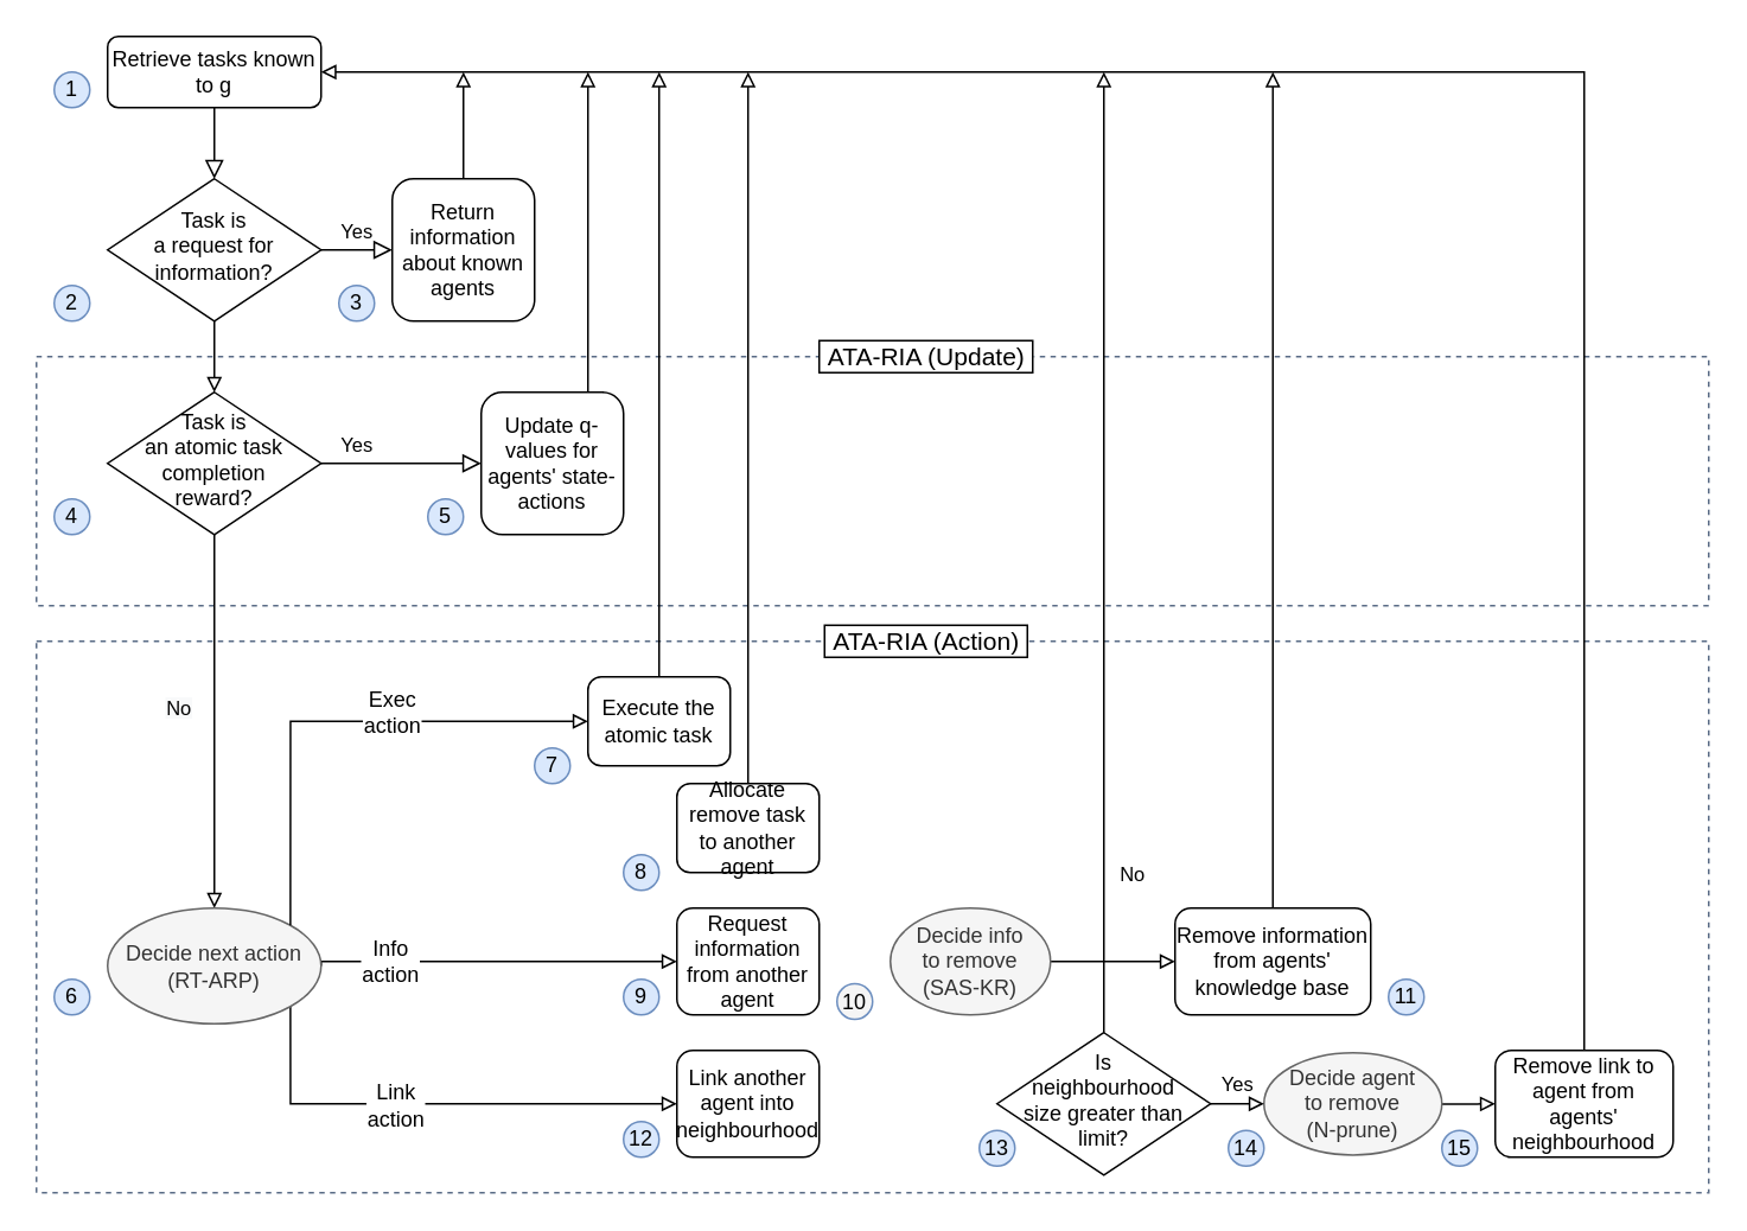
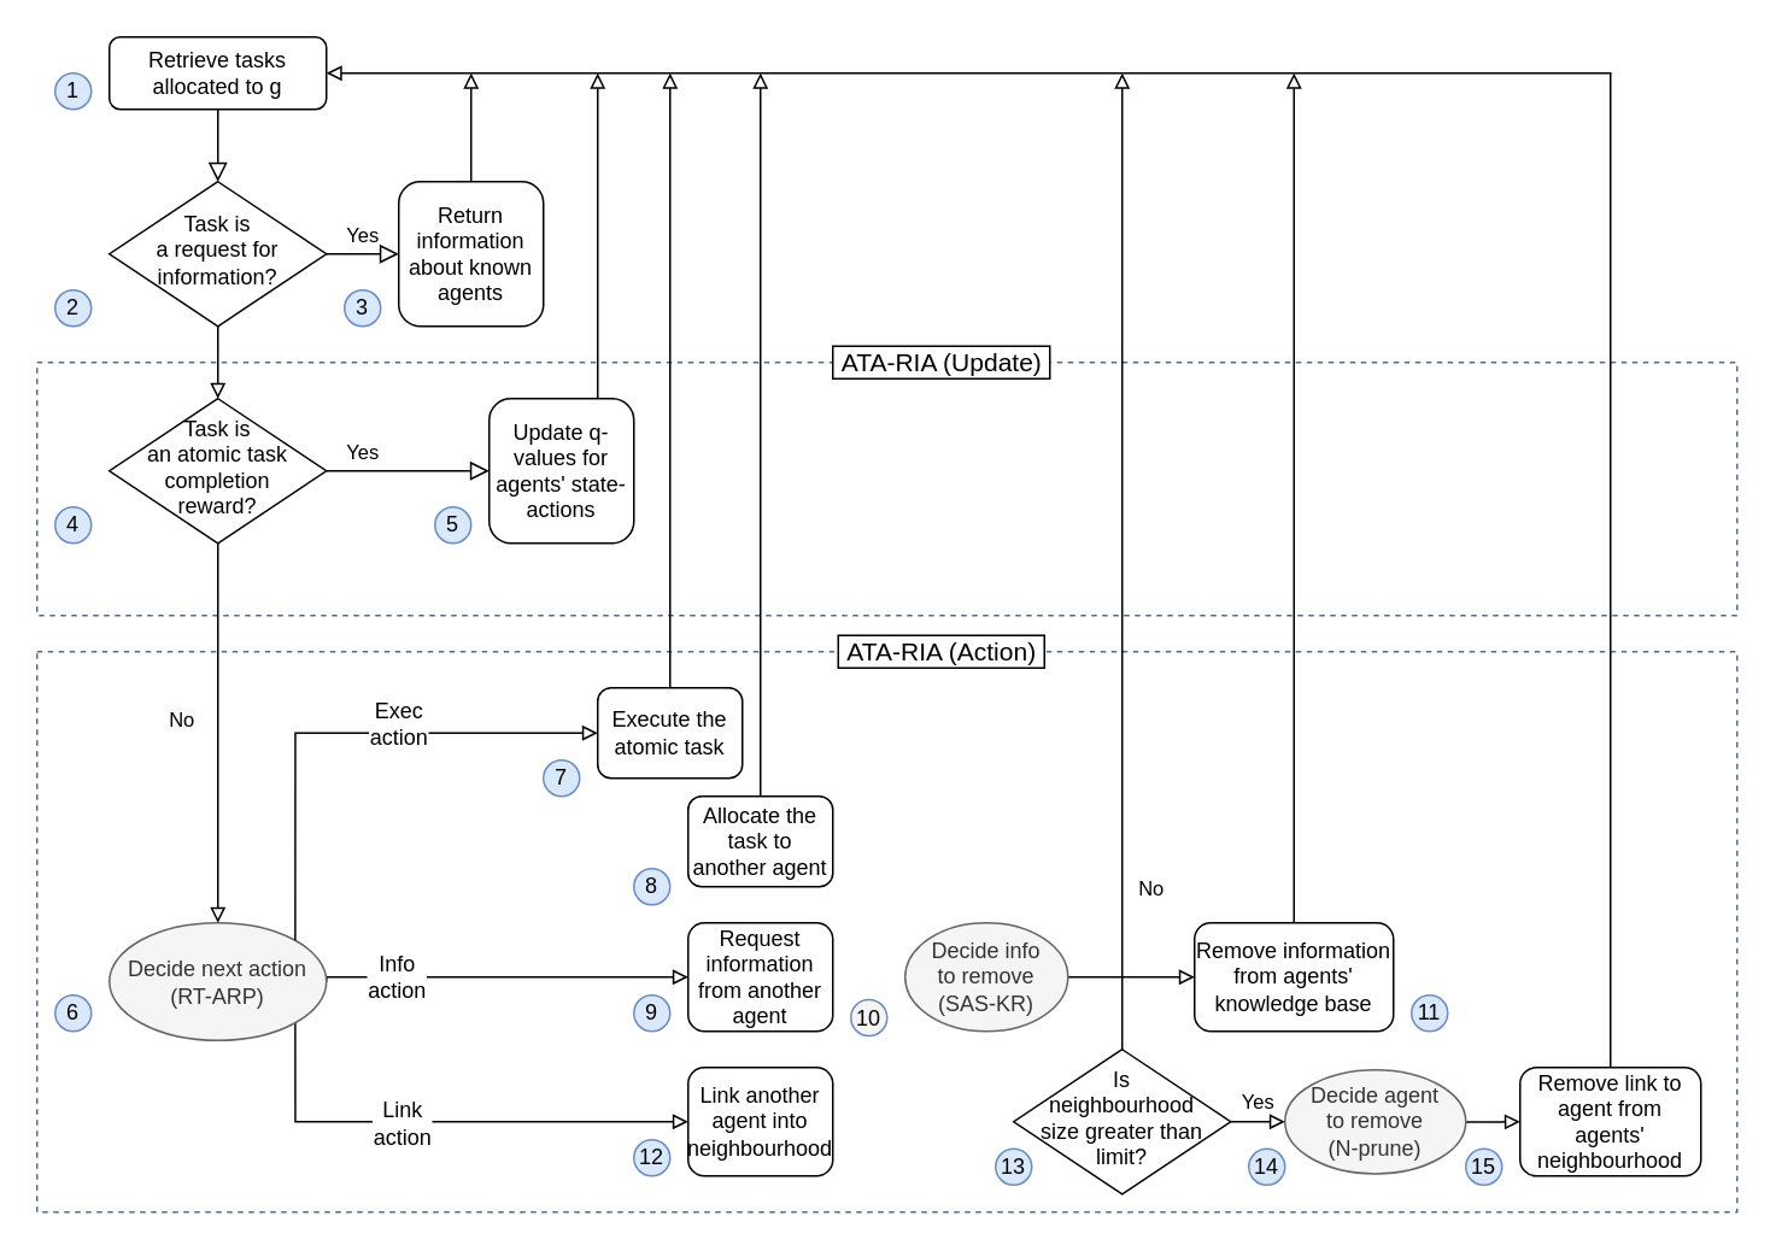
  <mxCell id="0" />
  <mxCell id="1" parent="0" />
  <mxCell id="2" value="" style="fillColor=none;strokeColor=#5A6C86;dashed=1;verticalAlign=bottom;fontStyle=0;fontColor=#000000;align=left;labelPosition=right;verticalLabelPosition=top;spacingLeft=-98;spacingBottom=-21;labelBackgroundColor=#ffffff;" vertex="1" parent="1"><mxGeometry x="20" y="360" width="940" height="310" as="geometry" /></mxCell>
  <mxCell id="3" value="" style="fillColor=none;strokeColor=#5A6C86;dashed=1;verticalAlign=bottom;fontStyle=1;fontColor=#000000;align=center;labelPosition=center;verticalLabelPosition=top;spacingLeft=-99;spacingTop=0;spacingBottom=-21;" vertex="1" parent="1"><mxGeometry x="20" y="200" width="940" height="140" as="geometry" /></mxCell>
  <mxCell id="4" value="" style="rounded=0;html=1;jettySize=auto;orthogonalLoop=1;fontSize=11;endArrow=block;endFill=0;endSize=8;strokeWidth=1;shadow=0;labelBackgroundColor=none;edgeStyle=orthogonalEdgeStyle;fontStyle=0;entryX=0.5;entryY=0;entryDx=0;entryDy=0;" parent="1" source="5" target="9" edge="1"><mxGeometry x="-0.2" y="-20" relative="1" as="geometry"><mxPoint as="offset" /><mxPoint x="120" y="110" as="targetPoint" /></mxGeometry></mxCell>
- <mxCell id="5" value="Retrieve tasks known to g" style="rounded=1;whiteSpace=wrap;html=1;fontSize=12;glass=0;strokeWidth=1;shadow=0;fontStyle=0" parent="1" vertex="1"><mxGeometry x="60" y="20" width="120" height="40" as="geometry" /></mxCell>
+ <mxCell id="5" value="Retrieve tasks allocated to g" style="rounded=1;whiteSpace=wrap;html=1;fontSize=12;glass=0;strokeWidth=1;shadow=0;fontStyle=0" parent="1" vertex="1"><mxGeometry x="60" y="20" width="120" height="40" as="geometry" /></mxCell>
  <mxCell id="6" value="Yes" style="edgeStyle=orthogonalEdgeStyle;rounded=0;html=1;jettySize=auto;orthogonalLoop=1;fontSize=11;endArrow=block;endFill=0;endSize=8;strokeWidth=1;shadow=0;labelBackgroundColor=none;fontStyle=0" parent="1" source="9" target="26" edge="1"><mxGeometry y="10" relative="1" as="geometry"><mxPoint as="offset" /></mxGeometry></mxCell>
  <mxCell id="7" value="&#10;&#10;&lt;span style=&quot;color: rgb(0, 0, 0); font-family: helvetica; font-size: 11px; font-style: normal; letter-spacing: normal; text-align: center; text-indent: 0px; text-transform: none; word-spacing: 0px; background-color: rgb(248, 249, 250); display: inline; float: none;&quot;&gt;No&lt;/span&gt;&#10;&#10;" style="edgeStyle=orthogonalEdgeStyle;rounded=0;orthogonalLoop=1;jettySize=auto;html=1;exitX=0.5;exitY=1;exitDx=0;exitDy=0;entryX=0.5;entryY=0;entryDx=0;entryDy=0;endArrow=block;endFill=0;fontStyle=0" parent="1" source="49" target="21" edge="1"><mxGeometry x="-0.067" y="-20" relative="1" as="geometry"><mxPoint as="offset" /><mxPoint x="120" y="370" as="sourcePoint" /></mxGeometry></mxCell>
  <mxCell id="8" style="edgeStyle=orthogonalEdgeStyle;rounded=0;orthogonalLoop=1;jettySize=auto;html=1;entryX=0.5;entryY=0;entryDx=0;entryDy=0;endArrow=block;endFill=0;fontSize=12;" edge="1" parent="1" source="9" target="49"><mxGeometry relative="1" as="geometry" /></mxCell>
  <mxCell id="9" value="&lt;font face=&quot;sans-serif&quot;&gt;Task is &lt;br&gt;a request for information?&lt;/font&gt;" style="rhombus;whiteSpace=wrap;html=1;shadow=0;fontFamily=Helvetica;fontSize=12;align=center;strokeWidth=1;spacing=6;spacingTop=-4;fontStyle=0" parent="1" vertex="1"><mxGeometry x="60" y="100" width="120" height="80" as="geometry" /></mxCell>
  <mxCell id="10" style="edgeStyle=orthogonalEdgeStyle;rounded=0;orthogonalLoop=1;jettySize=auto;html=1;exitX=0.5;exitY=0;exitDx=0;exitDy=0;endArrow=block;endFill=0;" parent="1" source="11" edge="1"><mxGeometry relative="1" as="geometry"><mxPoint x="420" y="40" as="targetPoint" /></mxGeometry></mxCell>
- <mxCell id="11" value="Allocate remove task to another agent" style="rounded=1;whiteSpace=wrap;html=1;fontSize=12;glass=0;strokeWidth=1;shadow=0;fontStyle=0" parent="1" vertex="1"><mxGeometry x="380" y="440" width="80" height="50" as="geometry" /></mxCell>
+ <mxCell id="11" value="Allocate the task to another agent" style="rounded=1;whiteSpace=wrap;html=1;fontSize=12;glass=0;strokeWidth=1;shadow=0;fontStyle=0" parent="1" vertex="1"><mxGeometry x="380" y="440" width="80" height="50" as="geometry" /></mxCell>
  <mxCell id="12" value="Request information from another agent" style="rounded=1;whiteSpace=wrap;html=1;fontSize=12;glass=0;strokeWidth=1;shadow=0;fontStyle=0" parent="1" vertex="1"><mxGeometry x="380" y="510" width="80" height="60" as="geometry" /></mxCell>
  <mxCell id="13" value="Link another agent into neighbourhood" style="rounded=1;whiteSpace=wrap;html=1;fontSize=12;glass=0;strokeWidth=1;shadow=0;fontStyle=0" parent="1" vertex="1"><mxGeometry x="380" y="590" width="80" height="60" as="geometry" /></mxCell>
  <mxCell id="14" style="edgeStyle=orthogonalEdgeStyle;rounded=0;orthogonalLoop=1;jettySize=auto;html=1;exitX=0.5;exitY=0;exitDx=0;exitDy=0;endArrow=block;endFill=0;" parent="1" source="15" edge="1"><mxGeometry relative="1" as="geometry"><mxPoint x="715" y="40" as="targetPoint" /></mxGeometry></mxCell>
  <mxCell id="15" value="Remove information from agents' knowledge base" style="rounded=1;whiteSpace=wrap;html=1;fontSize=12;glass=0;strokeWidth=1;shadow=0;fontStyle=0" parent="1" vertex="1"><mxGeometry x="660" y="510" width="110" height="60" as="geometry" /></mxCell>
  <mxCell id="16" style="edgeStyle=orthogonalEdgeStyle;rounded=0;orthogonalLoop=1;jettySize=auto;html=1;entryX=1;entryY=0.5;entryDx=0;entryDy=0;exitX=0.5;exitY=0;exitDx=0;exitDy=0;endArrow=block;endFill=0;fontStyle=0" parent="1" source="17" target="5" edge="1"><mxGeometry relative="1" as="geometry"><Array as="points"><mxPoint x="890" y="40" /></Array></mxGeometry></mxCell>
  <mxCell id="17" value="Remove link to agent from agents' neighbourhood" style="rounded=1;whiteSpace=wrap;html=1;fontSize=12;glass=0;strokeWidth=1;shadow=0;fontStyle=0" parent="1" vertex="1"><mxGeometry x="840" y="590" width="100" height="60" as="geometry" /></mxCell>
  <mxCell id="18" style="edgeStyle=orthogonalEdgeStyle;rounded=0;orthogonalLoop=1;jettySize=auto;html=1;exitX=1;exitY=1;exitDx=0;exitDy=0;entryX=0;entryY=0.5;entryDx=0;entryDy=0;endArrow=block;endFill=0;fontStyle=0" parent="1" source="21" target="13" edge="1"><mxGeometry relative="1" as="geometry"><Array as="points"><mxPoint x="163" y="620" /></Array></mxGeometry></mxCell>
  <mxCell id="19" value="Link&lt;br style=&quot;font-size: 12px;&quot;&gt;action" style="edgeLabel;html=1;align=center;verticalAlign=middle;resizable=0;points=[];fontSize=12;fontStyle=0" parent="18" vertex="1" connectable="0"><mxGeometry x="-0.191" y="18" relative="1" as="geometry"><mxPoint x="3.4" y="18" as="offset" /></mxGeometry></mxCell>
  <mxCell id="20" value="Info&lt;br style=&quot;font-size: 12px;&quot;&gt;action" style="edgeStyle=orthogonalEdgeStyle;rounded=0;orthogonalLoop=1;jettySize=auto;html=1;exitX=1;exitY=0.5;exitDx=0;exitDy=0;entryX=0;entryY=0.5;entryDx=0;entryDy=0;endArrow=block;endFill=0;fontStyle=0;fontSize=12;" parent="1" source="21" target="12" edge="1"><mxGeometry x="-0.6" relative="1" as="geometry"><mxPoint x="310" y="552.5" as="sourcePoint" /><mxPoint as="offset" /><Array as="points"><mxPoint x="180" y="540" /></Array></mxGeometry></mxCell>
  <mxCell id="21" value="Decide next action (RT-ARP)" style="ellipse;whiteSpace=wrap;html=1;fillColor=#f5f5f5;strokeColor=#666666;fontColor=#333333;fontStyle=0" parent="1" vertex="1"><mxGeometry x="60" y="510" width="120" height="65" as="geometry" /></mxCell>
  <mxCell id="22" style="edgeStyle=orthogonalEdgeStyle;rounded=0;orthogonalLoop=1;jettySize=auto;html=1;exitX=1;exitY=0.5;exitDx=0;exitDy=0;entryX=0;entryY=0.5;entryDx=0;entryDy=0;endArrow=block;endFill=0;fontStyle=0" parent="1" source="27" target="15" edge="1"><mxGeometry relative="1" as="geometry" /></mxCell>
  <mxCell id="23" style="edgeStyle=orthogonalEdgeStyle;rounded=0;orthogonalLoop=1;jettySize=auto;html=1;entryX=0;entryY=0.5;entryDx=0;entryDy=0;endArrow=block;endFill=0;fontStyle=0" parent="1" source="24" target="17" edge="1"><mxGeometry relative="1" as="geometry" /></mxCell>
  <mxCell id="24" value="Decide agent&lt;br&gt;to remove&lt;br&gt;(N-prune)" style="ellipse;whiteSpace=wrap;html=1;fillColor=#f5f5f5;strokeColor=#666666;fontColor=#333333;fontStyle=0" parent="1" vertex="1"><mxGeometry x="710" y="591.25" width="100" height="57.5" as="geometry" /></mxCell>
  <mxCell id="25" style="edgeStyle=orthogonalEdgeStyle;rounded=0;orthogonalLoop=1;jettySize=auto;html=1;exitX=0.5;exitY=0;exitDx=0;exitDy=0;endArrow=block;endFill=0;" parent="1" source="26" edge="1"><mxGeometry relative="1" as="geometry"><mxPoint x="260" y="40" as="targetPoint" /></mxGeometry></mxCell>
  <mxCell id="26" value="Return information&lt;br&gt;about known agents" style="rounded=1;whiteSpace=wrap;html=1;fontSize=12;glass=0;strokeWidth=1;shadow=0;fontStyle=0" parent="1" vertex="1"><mxGeometry x="220" y="100" width="80" height="80" as="geometry" /></mxCell>
  <mxCell id="27" value="Decide info&lt;br&gt;to remove&lt;br&gt;(SAS-KR)" style="ellipse;whiteSpace=wrap;html=1;fillColor=#f5f5f5;strokeColor=#666666;fontColor=#333333;fontStyle=0" parent="1" vertex="1"><mxGeometry x="500" y="510" width="90" height="60" as="geometry" /></mxCell>
  <mxCell id="28" value="Yes" style="edgeStyle=orthogonalEdgeStyle;rounded=0;orthogonalLoop=1;jettySize=auto;html=1;entryX=0;entryY=0.5;entryDx=0;entryDy=0;endArrow=block;endFill=0;fontStyle=0" parent="1" source="31" target="24" edge="1"><mxGeometry y="-12" relative="1" as="geometry"><mxPoint y="1" as="offset" /></mxGeometry></mxCell>
  <mxCell id="29" style="edgeStyle=orthogonalEdgeStyle;rounded=0;orthogonalLoop=1;jettySize=auto;html=1;exitX=0.5;exitY=0;exitDx=0;exitDy=0;endArrow=block;endFill=0;fontSize=12;fontStyle=0" parent="1" source="31" edge="1"><mxGeometry relative="1" as="geometry"><mxPoint x="620" y="40" as="targetPoint" /></mxGeometry></mxCell>
  <mxCell id="30" value="No" style="edgeLabel;html=1;align=center;verticalAlign=middle;resizable=0;points=[];fontSize=11;fontStyle=0" parent="29" vertex="1" connectable="0"><mxGeometry x="0.198" y="3" relative="1" as="geometry"><mxPoint x="18" y="234" as="offset" /></mxGeometry></mxCell>
  <mxCell id="31" value="&lt;font face=&quot;sans-serif&quot;&gt;Is &lt;br&gt;neighbourhood &lt;br&gt;size greater than limit?&lt;/font&gt;" style="rhombus;whiteSpace=wrap;html=1;shadow=0;fontFamily=Helvetica;fontSize=12;align=center;strokeWidth=1;spacing=6;spacingTop=-4;fontStyle=0" parent="1" vertex="1"><mxGeometry x="560" y="580" width="120" height="80" as="geometry" /></mxCell>
  <mxCell id="32" style="edgeStyle=orthogonalEdgeStyle;rounded=0;orthogonalLoop=1;jettySize=auto;html=1;endArrow=block;endFill=0;fontSize=12;" edge="1" parent="1" source="33"><mxGeometry relative="1" as="geometry"><mxPoint x="370" y="40" as="targetPoint" /></mxGeometry></mxCell>
  <mxCell id="33" value="Execute the atomic task" style="rounded=1;whiteSpace=wrap;html=1;fontSize=12;glass=0;strokeWidth=1;shadow=0;fontStyle=0" parent="1" vertex="1"><mxGeometry x="330" y="380" width="80" height="50" as="geometry" /></mxCell>
  <mxCell id="34" value="Exec&lt;br style=&quot;font-size: 12px;&quot;&gt;action" style="edgeStyle=orthogonalEdgeStyle;rounded=0;orthogonalLoop=1;jettySize=auto;html=1;exitX=1;exitY=0;exitDx=0;exitDy=0;entryX=0;entryY=0.5;entryDx=0;entryDy=0;endArrow=block;endFill=0;fontSize=12;fontStyle=0" parent="1" source="21" target="33" edge="1"><mxGeometry x="-0.186" y="-57" relative="1" as="geometry"><Array as="points"><mxPoint x="163" y="405" /></Array><mxPoint x="57" y="-62" as="offset" /><mxPoint x="162.754" y="492.198" as="sourcePoint" /></mxGeometry></mxCell>
  <mxCell id="35" value="1" style="ellipse;whiteSpace=wrap;html=1;aspect=fixed;fillColor=#dae8fc;strokeColor=#6c8ebf;" parent="1" vertex="1"><mxGeometry x="30" y="40" width="20" height="20" as="geometry" /></mxCell>
  <mxCell id="36" value="2" style="ellipse;whiteSpace=wrap;html=1;aspect=fixed;fillColor=#dae8fc;strokeColor=#6c8ebf;" parent="1" vertex="1"><mxGeometry x="30" y="160" width="20" height="20" as="geometry" /></mxCell>
  <mxCell id="37" value="3" style="ellipse;whiteSpace=wrap;html=1;aspect=fixed;fillColor=#dae8fc;strokeColor=#6c8ebf;" parent="1" vertex="1"><mxGeometry x="190" y="160" width="20" height="20" as="geometry" /></mxCell>
  <mxCell id="38" value="6" style="ellipse;whiteSpace=wrap;html=1;aspect=fixed;fillColor=#dae8fc;strokeColor=#6c8ebf;" parent="1" vertex="1"><mxGeometry x="30" y="550" width="20" height="20" as="geometry" /></mxCell>
  <mxCell id="39" value="7" style="ellipse;whiteSpace=wrap;html=1;aspect=fixed;fillColor=#dae8fc;strokeColor=#6c8ebf;" parent="1" vertex="1"><mxGeometry x="300" y="420" width="20" height="20" as="geometry" /></mxCell>
  <mxCell id="40" value="8" style="ellipse;whiteSpace=wrap;html=1;aspect=fixed;fillColor=#dae8fc;strokeColor=#6c8ebf;" parent="1" vertex="1"><mxGeometry x="350" y="480" width="20" height="20" as="geometry" /></mxCell>
  <mxCell id="41" value="9" style="ellipse;whiteSpace=wrap;html=1;aspect=fixed;fillColor=#dae8fc;strokeColor=#6c8ebf;" parent="1" vertex="1"><mxGeometry x="350" y="550" width="20" height="20" as="geometry" /></mxCell>
  <mxCell id="42" value="12" style="ellipse;whiteSpace=wrap;html=1;aspect=fixed;fillColor=#dae8fc;strokeColor=#6c8ebf;" parent="1" vertex="1"><mxGeometry x="350" y="630" width="20" height="20" as="geometry" /></mxCell>
  <mxCell id="43" value="10" style="ellipse;whiteSpace=wrap;html=1;aspect=fixed;fillColor=#f5f5f5;strokeColor=#6c8ebf;" parent="1" vertex="1"><mxGeometry x="470" y="552.5" width="20" height="20" as="geometry" /></mxCell>
  <mxCell id="44" value="13" style="ellipse;whiteSpace=wrap;html=1;aspect=fixed;fillColor=#dae8fc;strokeColor=#6c8ebf;" parent="1" vertex="1"><mxGeometry x="550" y="635" width="20" height="20" as="geometry" /></mxCell>
  <mxCell id="45" value="11" style="ellipse;whiteSpace=wrap;html=1;aspect=fixed;fillColor=#dae8fc;strokeColor=#6c8ebf;" parent="1" vertex="1"><mxGeometry x="780" y="550" width="20" height="20" as="geometry" /></mxCell>
  <mxCell id="46" value="15" style="ellipse;whiteSpace=wrap;html=1;aspect=fixed;fillColor=#dae8fc;strokeColor=#6c8ebf;" parent="1" vertex="1"><mxGeometry x="810" y="635" width="20" height="20" as="geometry" /></mxCell>
  <mxCell id="47" value="14" style="ellipse;whiteSpace=wrap;html=1;aspect=fixed;fillColor=#dae8fc;strokeColor=#6c8ebf;" parent="1" vertex="1"><mxGeometry x="690" y="635" width="20" height="20" as="geometry" /></mxCell>
  <mxCell id="48" value="Yes" style="edgeStyle=orthogonalEdgeStyle;rounded=0;html=1;jettySize=auto;orthogonalLoop=1;fontSize=11;endArrow=block;endFill=0;endSize=8;strokeWidth=1;shadow=0;labelBackgroundColor=none;fontStyle=0" edge="1" parent="1" source="49" target="51"><mxGeometry x="-0.556" y="10" relative="1" as="geometry"><mxPoint as="offset" /></mxGeometry></mxCell>
  <mxCell id="49" value="&lt;font face=&quot;sans-serif&quot;&gt;Task is &lt;br&gt;an atomic task completion&lt;br&gt;reward?&lt;/font&gt;" style="rhombus;whiteSpace=wrap;html=1;shadow=0;fontFamily=Helvetica;fontSize=12;align=center;strokeWidth=1;spacing=6;spacingTop=-4;fontStyle=0" vertex="1" parent="1"><mxGeometry x="60" y="220" width="120" height="80" as="geometry" /></mxCell>
  <mxCell id="50" style="edgeStyle=orthogonalEdgeStyle;rounded=0;orthogonalLoop=1;jettySize=auto;html=1;exitX=0.75;exitY=0;exitDx=0;exitDy=0;endArrow=block;endFill=0;fontSize=14;fontColor=#000000;" edge="1" parent="1" source="51"><mxGeometry relative="1" as="geometry"><mxPoint x="330" y="40" as="targetPoint" /></mxGeometry></mxCell>
  <mxCell id="51" value="Update q-values for agents' state-actions" style="rounded=1;whiteSpace=wrap;html=1;fontSize=12;glass=0;strokeWidth=1;shadow=0;fontStyle=0" vertex="1" parent="1"><mxGeometry x="270" y="220" width="80" height="80" as="geometry" /></mxCell>
  <mxCell id="52" value="4" style="ellipse;whiteSpace=wrap;html=1;aspect=fixed;fillColor=#dae8fc;strokeColor=#6c8ebf;" vertex="1" parent="1"><mxGeometry x="30" y="280" width="20" height="20" as="geometry" /></mxCell>
  <mxCell id="53" value="5" style="ellipse;whiteSpace=wrap;html=1;aspect=fixed;fillColor=#dae8fc;strokeColor=#6c8ebf;" vertex="1" parent="1"><mxGeometry x="240" y="280" width="20" height="20" as="geometry" /></mxCell>
  <mxCell id="54" value="&lt;span&gt;&amp;nbsp;ATA-RIA (Update)&amp;nbsp;&lt;/span&gt;" style="text;html=1;align=center;verticalAlign=middle;resizable=0;points=[];autosize=1;fontSize=14;fontColor=#000000;fontStyle=0;labelBackgroundColor=#ffffff;labelBorderColor=#000000;" vertex="1" parent="1"><mxGeometry x="455" y="190" width="130" height="20" as="geometry" /></mxCell>
  <mxCell id="55" value="&lt;span style=&quot;font-weight: normal&quot;&gt;&amp;nbsp;ATA-RIA (Action)&amp;nbsp;&lt;/span&gt;" style="text;html=1;align=center;verticalAlign=middle;resizable=0;points=[];autosize=1;fontSize=14;fontColor=#000000;fontStyle=1;labelBackgroundColor=#ffffff;labelBorderColor=#000000;" vertex="1" parent="1"><mxGeometry x="455" y="350" width="130" height="20" as="geometry" /></mxCell>
